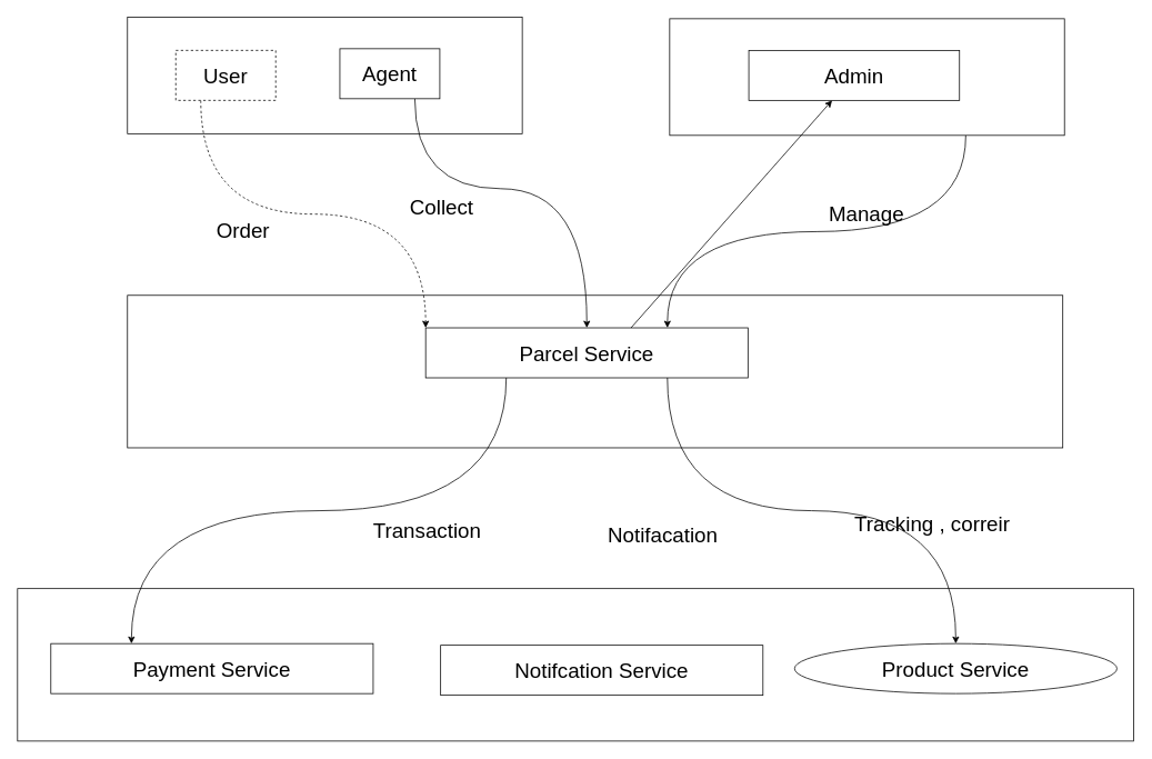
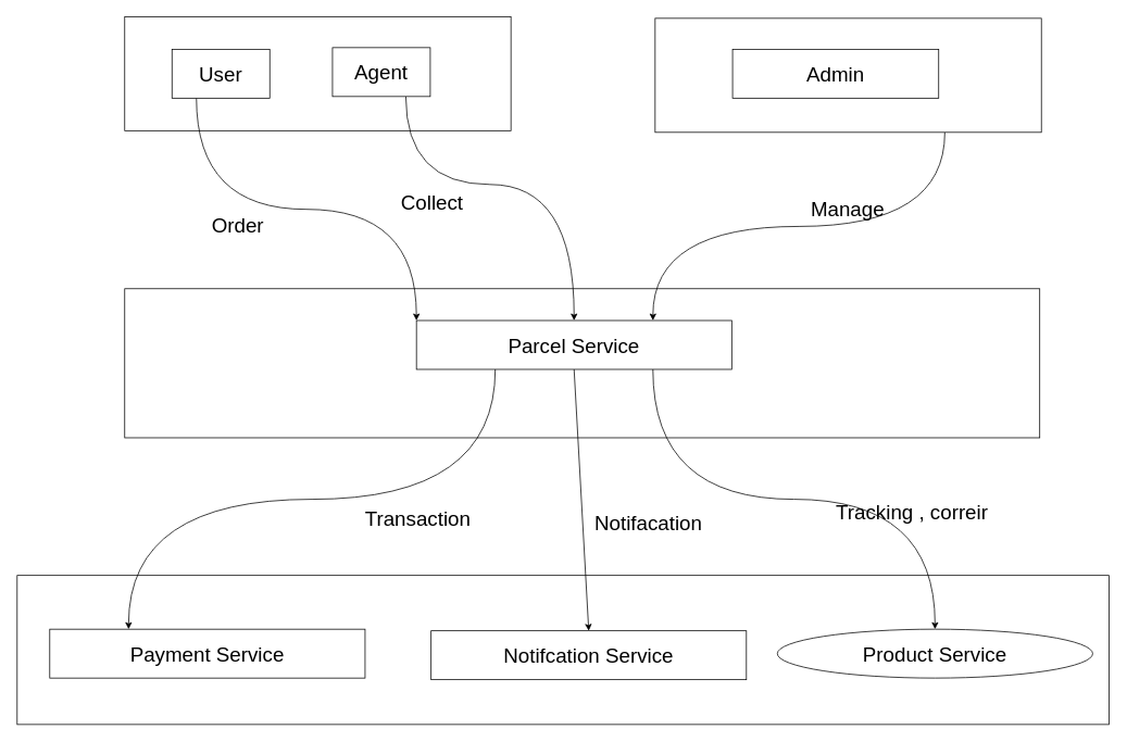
  <mxCell id="0" />
  <mxCell id="1" parent="0" />
  <mxCell id="2" value="" style="rounded=0;whiteSpace=wrap;html=1;" vertex="1" parent="1"><mxGeometry x="152" y="20" width="474" height="140" as="geometry" /></mxCell>
- <mxCell id="3" style="edgeStyle=orthogonalEdgeStyle;html=1;exitX=0.25;exitY=1;exitDx=0;exitDy=0;entryX=0;entryY=0;entryDx=0;entryDy=0;fontSize=25;curved=1;dashed=1;" edge="1" parent="1" source="4" target="14"><mxGeometry relative="1" as="geometry" /></mxCell>
- <mxCell id="4" value="&lt;font style=&quot;font-size: 25px;&quot;&gt;User&lt;/font&gt;" style="rounded=0;whiteSpace=wrap;html=1;dashed=1;" vertex="1" parent="1"><mxGeometry x="210" y="60" width="120" height="60" as="geometry" /></mxCell>
+ <mxCell id="3" style="edgeStyle=orthogonalEdgeStyle;html=1;exitX=0.25;exitY=1;exitDx=0;exitDy=0;entryX=0;entryY=0;entryDx=0;entryDy=0;fontSize=25;curved=1;" edge="1" parent="1" source="4" target="14"><mxGeometry relative="1" as="geometry" /></mxCell>
+ <mxCell id="4" value="&lt;font style=&quot;font-size: 25px;&quot;&gt;User&lt;/font&gt;" style="rounded=0;whiteSpace=wrap;html=1;" vertex="1" parent="1"><mxGeometry x="210" y="60" width="120" height="60" as="geometry" /></mxCell>
  <mxCell id="5" style="edgeStyle=orthogonalEdgeStyle;html=1;exitX=0.75;exitY=1;exitDx=0;exitDy=0;entryX=0.5;entryY=0;entryDx=0;entryDy=0;fontSize=25;curved=1;" edge="1" parent="1" source="6" target="14"><mxGeometry relative="1" as="geometry"><Array as="points"><mxPoint x="497" y="226" /><mxPoint x="703" y="226" /></Array></mxGeometry></mxCell>
  <mxCell id="6" value="&lt;font style=&quot;font-size: 25px;&quot;&gt;Agent&lt;/font&gt;" style="rounded=0;whiteSpace=wrap;html=1;" vertex="1" parent="1"><mxGeometry x="407" y="58" width="120" height="60" as="geometry" /></mxCell>
  <mxCell id="7" style="edgeStyle=orthogonalEdgeStyle;html=1;exitX=0.75;exitY=1;exitDx=0;exitDy=0;entryX=0.75;entryY=0;entryDx=0;entryDy=0;fontSize=25;curved=1;" edge="1" parent="1" source="8" target="14"><mxGeometry relative="1" as="geometry" /></mxCell>
  <mxCell id="8" value="" style="rounded=0;whiteSpace=wrap;html=1;" vertex="1" parent="1"><mxGeometry x="803" y="22" width="474" height="140" as="geometry" /></mxCell>
  <mxCell id="9" value="&lt;span style=&quot;font-size: 25px;&quot;&gt;Admin&lt;/span&gt;" style="rounded=0;whiteSpace=wrap;html=1;" vertex="1" parent="1"><mxGeometry x="898" y="60" width="253" height="60" as="geometry" /></mxCell>
  <mxCell id="10" value="" style="rounded=0;whiteSpace=wrap;html=1;fillColor=none;" vertex="1" parent="1"><mxGeometry x="152" y="354" width="1123" height="183" as="geometry" /></mxCell>
  <mxCell id="11" style="edgeStyle=orthogonalEdgeStyle;html=1;exitX=0.25;exitY=1;exitDx=0;exitDy=0;entryX=0.25;entryY=0;entryDx=0;entryDy=0;fontSize=25;curved=1;" edge="1" parent="1" source="14" target="16"><mxGeometry relative="1" as="geometry" /></mxCell>
- <mxCell id="12" style="edgeStyle=none;html=1;exitX=0.5;exitY=1;exitDx=0;exitDy=0;fontSize=25;" edge="1" parent="1" source="14" target="9"><mxGeometry relative="1" as="geometry" /></mxCell>
+ <mxCell id="12" style="edgeStyle=none;html=1;exitX=0.5;exitY=1;exitDx=0;exitDy=0;entryX=0.5;entryY=0;entryDx=0;entryDy=0;fontSize=25;" edge="1" parent="1" source="14" target="17"><mxGeometry relative="1" as="geometry" /></mxCell>
  <mxCell id="13" style="edgeStyle=orthogonalEdgeStyle;html=1;exitX=0.75;exitY=1;exitDx=0;exitDy=0;entryX=0.5;entryY=0;entryDx=0;entryDy=0;fontSize=25;curved=1;" edge="1" parent="1" source="14" target="18"><mxGeometry relative="1" as="geometry" /></mxCell>
  <mxCell id="14" value="&lt;font style=&quot;font-size: 25px;&quot;&gt;Parcel Service&lt;/font&gt;" style="rounded=0;whiteSpace=wrap;html=1;" vertex="1" parent="1"><mxGeometry x="510" y="393" width="387" height="60" as="geometry" /></mxCell>
  <mxCell id="15" value="" style="rounded=0;whiteSpace=wrap;html=1;fillColor=none;" vertex="1" parent="1"><mxGeometry x="20" y="706" width="1340" height="183" as="geometry" /></mxCell>
  <mxCell id="16" value="&lt;font style=&quot;font-size: 25px;&quot;&gt;Payment Service&lt;/font&gt;" style="rounded=0;whiteSpace=wrap;html=1;" vertex="1" parent="1"><mxGeometry x="60" y="772" width="387" height="60" as="geometry" /></mxCell>
  <mxCell id="17" value="&lt;font style=&quot;font-size: 25px;&quot;&gt;Notifcation Service&lt;/font&gt;" style="rounded=0;whiteSpace=wrap;html=1;" vertex="1" parent="1"><mxGeometry x="528" y="774" width="387" height="60" as="geometry" /></mxCell>
  <mxCell id="18" value="&lt;font style=&quot;font-size: 25px;&quot;&gt;Product Service&lt;/font&gt;" style="ellipse;whiteSpace=wrap;html=1;" vertex="1" parent="1"><mxGeometry x="953" y="772" width="387" height="60" as="geometry" /></mxCell>
  <mxCell id="19" value="Order" style="text;html=1;strokeColor=none;fillColor=none;align=center;verticalAlign=middle;whiteSpace=wrap;rounded=0;fontSize=25;" vertex="1" parent="1"><mxGeometry x="261" y="260" width="60" height="30" as="geometry" /></mxCell>
  <mxCell id="20" value="Collect" style="text;html=1;strokeColor=none;fillColor=none;align=center;verticalAlign=middle;whiteSpace=wrap;rounded=0;fontSize=25;" vertex="1" parent="1"><mxGeometry x="480" y="230" width="99" height="36" as="geometry" /></mxCell>
  <mxCell id="21" value="Manage" style="text;html=1;strokeColor=none;fillColor=none;align=center;verticalAlign=middle;whiteSpace=wrap;rounded=0;fontSize=25;" vertex="1" parent="1"><mxGeometry x="990" y="238" width="99" height="36" as="geometry" /></mxCell>
  <mxCell id="22" value="Notifacation" style="text;html=1;strokeColor=none;fillColor=none;align=center;verticalAlign=middle;whiteSpace=wrap;rounded=0;fontSize=25;" vertex="1" parent="1"><mxGeometry x="727" y="623" width="136" height="36" as="geometry" /></mxCell>
  <mxCell id="23" value="Tracking , correir" style="text;html=1;strokeColor=none;fillColor=none;align=center;verticalAlign=middle;whiteSpace=wrap;rounded=0;fontSize=25;" vertex="1" parent="1"><mxGeometry x="1017" y="609" width="203" height="36" as="geometry" /></mxCell>
  <mxCell id="24" value="Transaction" style="text;html=1;strokeColor=none;fillColor=none;align=center;verticalAlign=middle;whiteSpace=wrap;rounded=0;fontSize=25;" vertex="1" parent="1"><mxGeometry x="444" y="617" width="136" height="36" as="geometry" /></mxCell>
